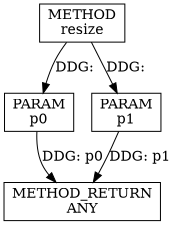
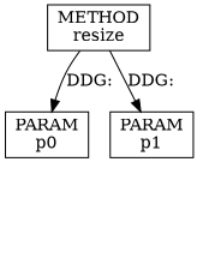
  digraph {
    node [shape=rect]
    n1 [label=<METHOD<BR/>resize>]
    n2 [label=<PARAM<BR/>p0>]
    n3 [label=<PARAM<BR/>p1>]
-   n4 [label=<METHOD_RETURN<BR/>ANY>]
    n1 -> n2 [label="DDG: "]
    n1 -> n3 [label="DDG: "]
-   n2 -> n4 [label="DDG: p0"]
-   n3 -> n4 [label="DDG: p1"]
  }
